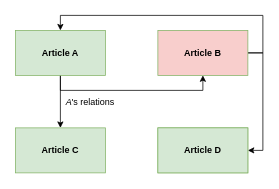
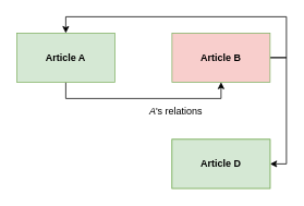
  <mxCell id="0" />
  <mxCell id="1" parent="0" />
  <mxCell id="2" style="edgeStyle=orthogonalEdgeStyle;rounded=0;orthogonalLoop=1;jettySize=auto;html=1;entryX=0.5;entryY=1;entryDx=0;entryDy=0;" edge="1" parent="1" source="4" target="7"><mxGeometry relative="1" as="geometry"><Array as="points"><mxPoint x="80" y="120" /><mxPoint x="270" y="120" /></Array></mxGeometry></mxCell>
- <mxCell id="3" style="edgeStyle=orthogonalEdgeStyle;rounded=0;orthogonalLoop=1;jettySize=auto;html=1;entryX=0.5;entryY=0;entryDx=0;entryDy=0;" edge="1" parent="1" source="4" target="8"><mxGeometry relative="1" as="geometry" /></mxCell>
  <mxCell id="4" value="Article A" style="rounded=0;whiteSpace=wrap;html=1;fillColor=#d5e8d4;strokeColor=#82b366;fontStyle=1" vertex="1" parent="1"><mxGeometry x="20" y="40" width="120" height="60" as="geometry" /></mxCell>
  <mxCell id="5" style="edgeStyle=orthogonalEdgeStyle;rounded=0;orthogonalLoop=1;jettySize=auto;html=1;entryX=1;entryY=0.5;entryDx=0;entryDy=0;" edge="1" parent="1" source="7" target="9"><mxGeometry relative="1" as="geometry"><Array as="points"><mxPoint x="350" y="70" /><mxPoint x="350" y="200" /></Array></mxGeometry></mxCell>
  <mxCell id="6" style="edgeStyle=orthogonalEdgeStyle;rounded=0;orthogonalLoop=1;jettySize=auto;html=1;entryX=0.5;entryY=0;entryDx=0;entryDy=0;" edge="1" parent="1" source="7" target="4"><mxGeometry relative="1" as="geometry"><Array as="points"><mxPoint x="350" y="70" /><mxPoint x="350" y="20" /><mxPoint x="80" y="20" /></Array></mxGeometry></mxCell>
  <mxCell id="7" value="Article B" style="rounded=0;whiteSpace=wrap;html=1;fillColor=#f8cecc;strokeColor=#82b366;fontStyle=1;" vertex="1" parent="1"><mxGeometry x="210" y="40" width="120" height="60" as="geometry" /></mxCell>
- <mxCell id="8" value="Article C" style="rounded=0;whiteSpace=wrap;html=1;fillColor=#d5e8d4;strokeColor=#82b366;fontStyle=1" vertex="1" parent="1"><mxGeometry x="20" y="170" width="120" height="60" as="geometry" /></mxCell>
  <mxCell id="9" value="Article D" style="rounded=0;whiteSpace=wrap;html=1;fillColor=#d5e8d4;strokeColor=#82b366;" vertex="1" parent="1"><mxGeometry x="210" y="170" width="120" height="60" as="geometry" /></mxCell>
  <mxCell id="10" value="Article D" style="rounded=0;whiteSpace=wrap;html=1;fillColor=#d5e8d4;strokeColor=#82b366;fontStyle=1" vertex="1" parent="1"><mxGeometry x="210" y="170" width="120" height="60" as="geometry" /></mxCell>
- <mxCell id="11" value="&lt;i&gt;A&lt;/i&gt;'s relations" style="text;html=1;strokeColor=none;fillColor=none;align=center;verticalAlign=middle;whiteSpace=wrap;rounded=0;" vertex="1" parent="1"><mxGeometry x="80" y="126" width="80" height="20" as="geometry" /></mxCell>
+ <mxCell id="11" value="&lt;i&gt;A&lt;/i&gt;'s relations" style="text;html=1;strokeColor=none;fillColor=none;align=center;verticalAlign=middle;whiteSpace=wrap;rounded=0;" vertex="1" parent="1"><mxGeometry x="175" y="126" width="80" height="20" as="geometry" /></mxCell>
